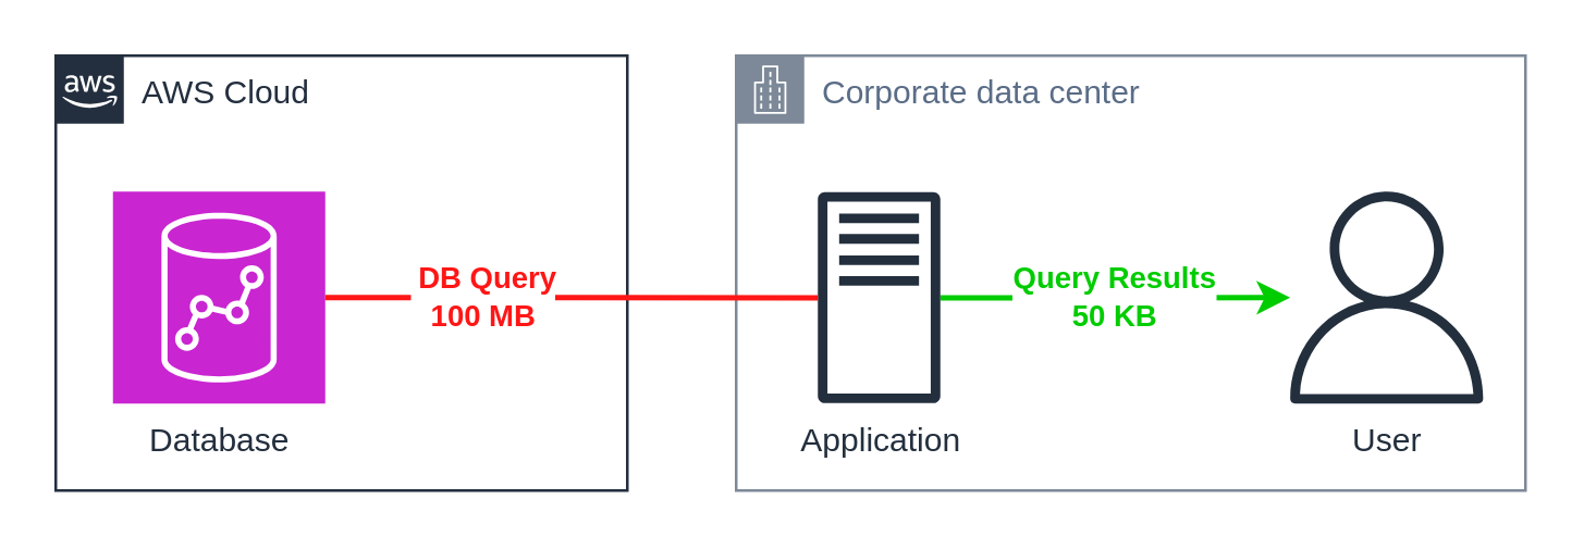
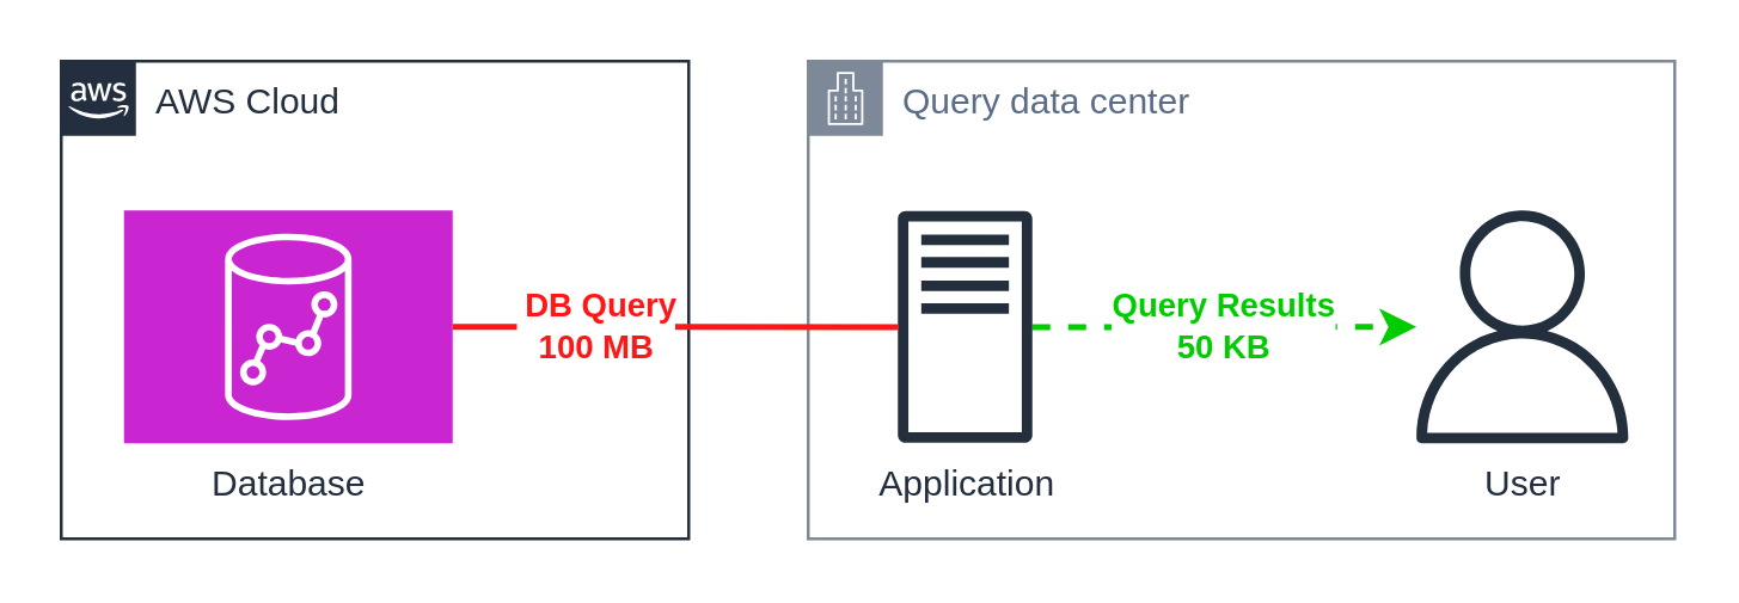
  <mxCell id="0" />
  <mxCell id="1" parent="0" />
  <mxCell id="2" value="AWS Cloud" style="points=[[0,0],[0.25,0],[0.5,0],[0.75,0],[1,0],[1,0.25],[1,0.5],[1,0.75],[1,1],[0.75,1],[0.5,1],[0.25,1],[0,1],[0,0.75],[0,0.5],[0,0.25]];outlineConnect=0;gradientColor=none;html=1;whiteSpace=wrap;fontSize=12;fontStyle=0;container=1;pointerEvents=0;collapsible=0;recursiveResize=0;shape=mxgraph.aws4.group;grIcon=mxgraph.aws4.group_aws_cloud_alt;strokeColor=#232F3E;fillColor=none;verticalAlign=top;align=left;spacingLeft=30;fontColor=#232F3E;dashed=0;" parent="1" vertex="1"><mxGeometry x="20" y="20" width="210" height="160" as="geometry" /></mxCell>
- <mxCell id="3" value="Database" style="sketch=0;points=[[0,0,0],[0.25,0,0],[0.5,0,0],[0.75,0,0],[1,0,0],[0,1,0],[0.25,1,0],[0.5,1,0],[0.75,1,0],[1,1,0],[0,0.25,0],[0,0.5,0],[0,0.75,0],[1,0.25,0],[1,0.5,0],[1,0.75,0]];outlineConnect=0;fontColor=#232F3E;fillColor=#C925D1;strokeColor=#ffffff;dashed=0;verticalLabelPosition=bottom;verticalAlign=top;align=center;html=1;fontSize=12;fontStyle=0;aspect=fixed;shape=mxgraph.aws4.resourceIcon;resIcon=mxgraph.aws4.redshift;" parent="2" vertex="1"><mxGeometry x="21" y="50" width="78" height="78" as="geometry" /></mxCell>
- <mxCell id="4" value="Corporate data center" style="points=[[0,0],[0.25,0],[0.5,0],[0.75,0],[1,0],[1,0.25],[1,0.5],[1,0.75],[1,1],[0.75,1],[0.5,1],[0.25,1],[0,1],[0,0.75],[0,0.5],[0,0.25]];outlineConnect=0;gradientColor=none;html=1;whiteSpace=wrap;fontSize=12;fontStyle=0;container=1;pointerEvents=0;collapsible=0;recursiveResize=0;shape=mxgraph.aws4.group;grIcon=mxgraph.aws4.group_corporate_data_center;strokeColor=#7D8998;fillColor=none;verticalAlign=top;align=left;spacingLeft=30;fontColor=#5A6C86;dashed=0;" parent="1" vertex="1"><mxGeometry x="270" y="20" width="290" height="160" as="geometry" /></mxCell>
- <mxCell id="5" value="Query Results&lt;div&gt;50 KB&lt;/div&gt;" style="edgeStyle=orthogonalEdgeStyle;rounded=0;orthogonalLoop=1;jettySize=auto;html=1;strokeWidth=2;strokeColor=#00CC00;fontColor=#00CC00;fontStyle=1" parent="4" source="6" target="7" edge="1"><mxGeometry relative="1" as="geometry" /></mxCell>
+ <mxCell id="3" value="Database" style="sketch=0;points=[[0,0,0],[0.25,0,0],[0.5,0,0],[0.75,0,0],[1,0,0],[0,1,0],[0.25,1,0],[0.5,1,0],[0.75,1,0],[1,1,0],[0,0.25,0],[0,0.5,0],[0,0.75,0],[1,0.25,0],[1,0.5,0],[1,0.75,0]];outlineConnect=0;fontColor=#232F3E;fillColor=#C925D1;strokeColor=#ffffff;dashed=0;verticalLabelPosition=bottom;verticalAlign=top;align=center;html=1;fontSize=12;fontStyle=0;aspect=fixed;shape=mxgraph.aws4.resourceIcon;resIcon=mxgraph.aws4.redshift;" parent="2" vertex="1"><mxGeometry x="21" y="50" width="110" height="78" as="geometry" /></mxCell>
+ <mxCell id="4" value="Query data center" style="points=[[0,0],[0.25,0],[0.5,0],[0.75,0],[1,0],[1,0.25],[1,0.5],[1,0.75],[1,1],[0.75,1],[0.5,1],[0.25,1],[0,1],[0,0.75],[0,0.5],[0,0.25]];outlineConnect=0;gradientColor=none;html=1;whiteSpace=wrap;fontSize=12;fontStyle=0;container=1;pointerEvents=0;collapsible=0;recursiveResize=0;shape=mxgraph.aws4.group;grIcon=mxgraph.aws4.group_corporate_data_center;strokeColor=#7D8998;fillColor=none;verticalAlign=top;align=left;spacingLeft=30;fontColor=#5A6C86;dashed=0;" parent="1" vertex="1"><mxGeometry x="270" y="20" width="290" height="160" as="geometry" /></mxCell>
+ <mxCell id="5" value="Query Results&lt;div&gt;50 KB&lt;/div&gt;" style="edgeStyle=orthogonalEdgeStyle;rounded=0;orthogonalLoop=1;jettySize=auto;html=1;strokeWidth=2;strokeColor=#00CC00;fontColor=#00CC00;fontStyle=1;dashed=1;" parent="4" source="6" target="7" edge="1"><mxGeometry relative="1" as="geometry" /></mxCell>
  <mxCell id="6" value="Application" style="sketch=0;outlineConnect=0;fontColor=#232F3E;gradientColor=none;fillColor=#232F3D;strokeColor=none;dashed=0;verticalLabelPosition=bottom;verticalAlign=top;align=center;html=1;fontSize=12;fontStyle=0;aspect=fixed;pointerEvents=1;shape=mxgraph.aws4.traditional_server;" parent="4" vertex="1"><mxGeometry x="30" y="50" width="45" height="78" as="geometry" /></mxCell>
  <mxCell id="7" value="User" style="sketch=0;outlineConnect=0;fontColor=#232F3E;gradientColor=none;fillColor=#232F3D;strokeColor=none;dashed=0;verticalLabelPosition=bottom;verticalAlign=top;align=center;html=1;fontSize=12;fontStyle=0;aspect=fixed;pointerEvents=1;shape=mxgraph.aws4.user;" parent="4" vertex="1"><mxGeometry x="200" y="50" width="78" height="78" as="geometry" /></mxCell>
  <mxCell id="8" value="&amp;nbsp;DB Query&lt;div&gt;100 MB&lt;/div&gt;" style="edgeStyle=orthogonalEdgeStyle;rounded=0;orthogonalLoop=1;jettySize=auto;html=1;strokeColor=#FF1616;strokeWidth=2;fontColor=#FF1616;fontStyle=1;endArrow=none;" parent="1" source="3" target="6" edge="1"><mxGeometry x="-0.362" relative="1" as="geometry"><mxPoint as="offset" /></mxGeometry></mxCell>
